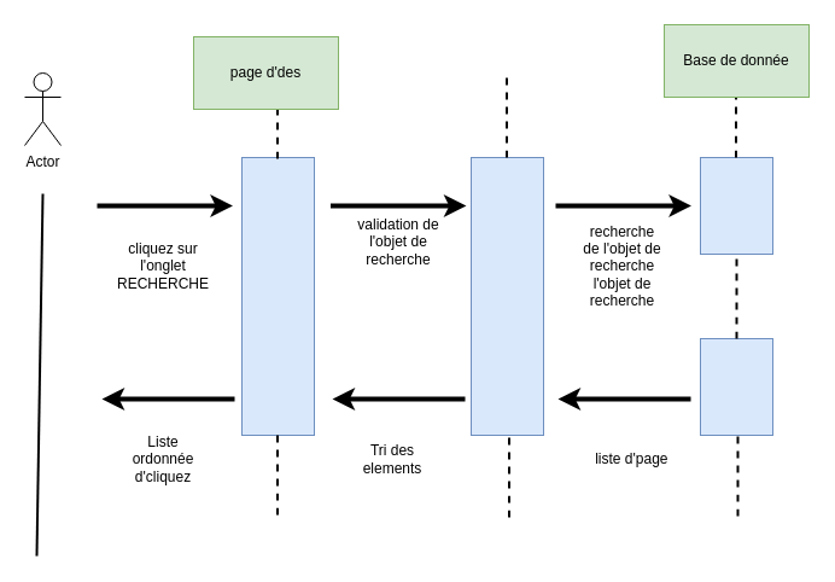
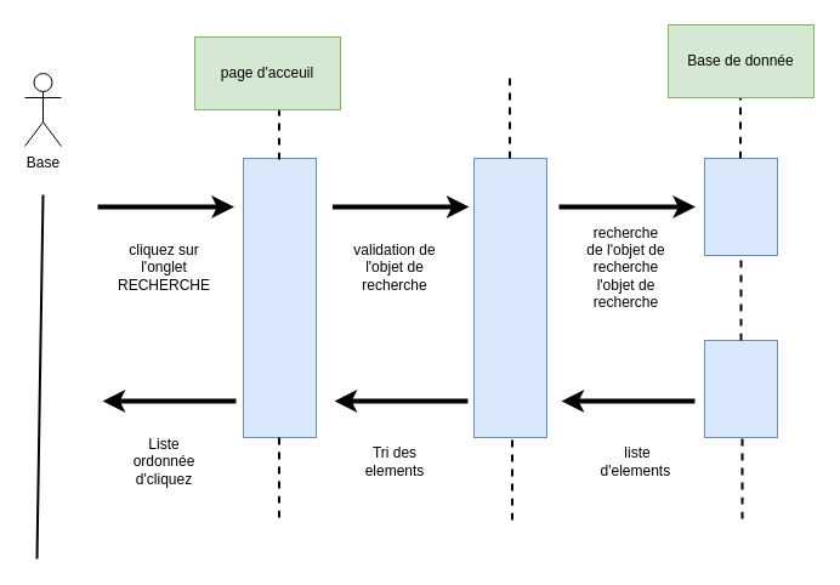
  <mxCell id="0" />
  <mxCell id="1" parent="0" />
- <mxCell id="2" value="Actor" style="shape=umlActor;verticalLabelPosition=bottom;labelBackgroundColor=#ffffff;verticalAlign=top;html=1;outlineConnect=0;" vertex="1" parent="1"><mxGeometry x="20" y="60" width="30" height="60" as="geometry" /></mxCell>
+ <mxCell id="2" value="Base" style="shape=umlActor;verticalLabelPosition=bottom;labelBackgroundColor=#ffffff;verticalAlign=top;html=1;outlineConnect=0;" vertex="1" parent="1"><mxGeometry x="20" y="60" width="30" height="60" as="geometry" /></mxCell>
  <mxCell id="3" value="" style="rounded=0;whiteSpace=wrap;html=1;fillColor=#dae8fc;strokeColor=#6c8ebf;" vertex="1" parent="1"><mxGeometry x="200" y="130" width="60" height="230" as="geometry" /></mxCell>
  <mxCell id="4" value="" style="rounded=0;whiteSpace=wrap;html=1;fillColor=#dae8fc;strokeColor=#6c8ebf;" vertex="1" parent="1"><mxGeometry x="390" y="130" width="60" height="230" as="geometry" /></mxCell>
  <mxCell id="5" value="" style="rounded=0;whiteSpace=wrap;html=1;fillColor=#dae8fc;strokeColor=#6c8ebf;" vertex="1" parent="1"><mxGeometry x="580" y="130" width="60" height="80" as="geometry" /></mxCell>
  <mxCell id="6" value="" style="rounded=0;whiteSpace=wrap;html=1;fillColor=#dae8fc;strokeColor=#6c8ebf;" vertex="1" parent="1"><mxGeometry x="580" y="280" width="60" height="80" as="geometry" /></mxCell>
  <mxCell id="7" value="" style="endArrow=classic;html=1;strokeColor=#000000;strokeWidth=4;entryX=-0.067;entryY=0.174;entryDx=0;entryDy=0;entryPerimeter=0;" edge="1" parent="1" target="4"><mxGeometry width="50" height="50" relative="1" as="geometry"><mxPoint x="273.5" y="170" as="sourcePoint" /><mxPoint x="383.5" y="170" as="targetPoint" /></mxGeometry></mxCell>
  <mxCell id="8" value="" style="endArrow=classic;html=1;strokeColor=#000000;strokeWidth=4;entryX=-0.067;entryY=0.174;entryDx=0;entryDy=0;entryPerimeter=0;" edge="1" parent="1"><mxGeometry width="50" height="50" relative="1" as="geometry"><mxPoint x="460" y="170" as="sourcePoint" /><mxPoint x="572.48" y="170.02" as="targetPoint" /></mxGeometry></mxCell>
  <mxCell id="9" value="" style="endArrow=classic;html=1;strokeColor=#000000;strokeWidth=4;entryX=-0.067;entryY=0.174;entryDx=0;entryDy=0;entryPerimeter=0;" edge="1" parent="1"><mxGeometry width="50" height="50" relative="1" as="geometry"><mxPoint x="80" y="170" as="sourcePoint" /><mxPoint x="192.48" y="170.02" as="targetPoint" /></mxGeometry></mxCell>
  <mxCell id="10" value="" style="endArrow=none;dashed=1;html=1;strokeColor=#000000;strokeWidth=2;exitX=0.5;exitY=0;exitDx=0;exitDy=0;entryX=0.5;entryY=1;entryDx=0;entryDy=0;" edge="1" parent="1" source="6" target="5"><mxGeometry width="50" height="50" relative="1" as="geometry"><mxPoint x="615" y="270" as="sourcePoint" /><mxPoint x="615" y="220" as="targetPoint" /><Array as="points"><mxPoint x="610" y="270" /></Array></mxGeometry></mxCell>
  <mxCell id="11" value="" style="endArrow=none;dashed=1;html=1;strokeColor=#000000;strokeWidth=2;exitX=0.5;exitY=0;exitDx=0;exitDy=0;entryX=0.5;entryY=1;entryDx=0;entryDy=0;" edge="1" parent="1"><mxGeometry width="50" height="50" relative="1" as="geometry"><mxPoint x="611" y="427" as="sourcePoint" /><mxPoint x="611" y="357" as="targetPoint" /><Array as="points"><mxPoint x="611" y="417" /></Array></mxGeometry></mxCell>
  <mxCell id="12" value="" style="endArrow=classic;html=1;strokeColor=#000000;strokeWidth=4;" edge="1" parent="1"><mxGeometry width="50" height="50" relative="1" as="geometry"><mxPoint x="194" y="330" as="sourcePoint" /><mxPoint x="84" y="330" as="targetPoint" /></mxGeometry></mxCell>
  <mxCell id="13" value="" style="endArrow=classic;html=1;strokeColor=#000000;strokeWidth=4;" edge="1" parent="1"><mxGeometry width="50" height="50" relative="1" as="geometry"><mxPoint x="385" y="330" as="sourcePoint" /><mxPoint x="275" y="330" as="targetPoint" /></mxGeometry></mxCell>
  <mxCell id="14" value="" style="endArrow=classic;html=1;strokeColor=#000000;strokeWidth=4;" edge="1" parent="1"><mxGeometry width="50" height="50" relative="1" as="geometry"><mxPoint x="572" y="330" as="sourcePoint" /><mxPoint x="462" y="330" as="targetPoint" /></mxGeometry></mxCell>
  <mxCell id="15" value="" style="endArrow=none;dashed=1;html=1;strokeColor=#000000;strokeWidth=2;exitX=0.5;exitY=0;exitDx=0;exitDy=0;entryX=0.5;entryY=1;entryDx=0;entryDy=0;" edge="1" parent="1"><mxGeometry width="50" height="50" relative="1" as="geometry"><mxPoint x="421.5" y="428" as="sourcePoint" /><mxPoint x="421.5" y="358" as="targetPoint" /><Array as="points"><mxPoint x="421.5" y="418" /></Array></mxGeometry></mxCell>
  <mxCell id="16" value="" style="endArrow=none;dashed=1;html=1;strokeColor=#000000;strokeWidth=2;exitX=0.5;exitY=0;exitDx=0;exitDy=0;entryX=0.5;entryY=1;entryDx=0;entryDy=0;" edge="1" parent="1"><mxGeometry width="50" height="50" relative="1" as="geometry"><mxPoint x="229.5" y="426" as="sourcePoint" /><mxPoint x="229.5" y="356" as="targetPoint" /><Array as="points"><mxPoint x="229.5" y="416" /></Array></mxGeometry></mxCell>
  <mxCell id="17" value="" style="endArrow=none;dashed=1;html=1;strokeColor=#000000;strokeWidth=2;exitX=0.5;exitY=0;exitDx=0;exitDy=0;entryX=0.5;entryY=1;entryDx=0;entryDy=0;" edge="1" parent="1"><mxGeometry width="50" height="50" relative="1" as="geometry"><mxPoint x="229.5" y="131" as="sourcePoint" /><mxPoint x="229.5" y="61" as="targetPoint" /><Array as="points"><mxPoint x="229.5" y="121" /></Array></mxGeometry></mxCell>
  <mxCell id="18" value="" style="endArrow=none;dashed=1;html=1;strokeColor=#000000;strokeWidth=2;exitX=0.5;exitY=0;exitDx=0;exitDy=0;entryX=0.5;entryY=1;entryDx=0;entryDy=0;" edge="1" parent="1"><mxGeometry width="50" height="50" relative="1" as="geometry"><mxPoint x="419.5" y="130" as="sourcePoint" /><mxPoint x="419.5" y="60" as="targetPoint" /><Array as="points"><mxPoint x="419.5" y="120" /></Array></mxGeometry></mxCell>
  <mxCell id="19" value="" style="endArrow=none;dashed=1;html=1;strokeColor=#000000;strokeWidth=2;exitX=0.5;exitY=0;exitDx=0;exitDy=0;entryX=0.5;entryY=1;entryDx=0;entryDy=0;" edge="1" parent="1"><mxGeometry width="50" height="50" relative="1" as="geometry"><mxPoint x="609.5" y="130" as="sourcePoint" /><mxPoint x="609.5" y="60" as="targetPoint" /><Array as="points"><mxPoint x="609.5" y="120" /></Array></mxGeometry></mxCell>
  <mxCell id="20" value="cliquez sur l'onglet RECHERCHE" style="text;html=1;strokeColor=none;fillColor=none;align=center;verticalAlign=middle;whiteSpace=wrap;rounded=0;" vertex="1" parent="1"><mxGeometry x="100" y="180" width="70" height="80" as="geometry" /></mxCell>
- <mxCell id="21" value="page d'des" style="rounded=0;whiteSpace=wrap;html=1;fillColor=#d5e8d4;strokeColor=#82b366;" vertex="1" parent="1"><mxGeometry x="160" y="30" width="120" height="60" as="geometry" /></mxCell>
+ <mxCell id="21" value="page d'acceuil" style="rounded=0;whiteSpace=wrap;html=1;fillColor=#d5e8d4;strokeColor=#82b366;" vertex="1" parent="1"><mxGeometry x="160" y="30" width="120" height="60" as="geometry" /></mxCell>
  <mxCell id="22" value="Base de donnée" style="rounded=0;whiteSpace=wrap;html=1;fillColor=#d5e8d4;strokeColor=#82b366;" vertex="1" parent="1"><mxGeometry x="550" y="20" width="120" height="60" as="geometry" /></mxCell>
  <mxCell id="23" value="&lt;font face=&quot;helvetica&quot;&gt;recherche de&amp;nbsp;&lt;/font&gt;l'objet de recherche&lt;font face=&quot;helvetica&quot;&gt;&lt;br&gt;&lt;/font&gt;l'objet de recherche" style="text;html=1;strokeColor=none;fillColor=none;align=center;verticalAlign=middle;whiteSpace=wrap;rounded=0;" vertex="1" parent="1"><mxGeometry x="481" y="175" width="69" height="90" as="geometry" /></mxCell>
- <mxCell id="24" value="validation de l'objet de recherche" style="text;html=1;strokeColor=none;fillColor=none;align=center;verticalAlign=middle;whiteSpace=wrap;rounded=0;" vertex="1" parent="1"><mxGeometry x="295" y="160" width="70" height="80" as="geometry" /></mxCell>
- <mxCell id="25" value="liste d'page&amp;nbsp;" style="text;html=1;strokeColor=none;fillColor=none;align=center;verticalAlign=middle;whiteSpace=wrap;rounded=0;" vertex="1" parent="1"><mxGeometry x="490" y="340" width="70" height="80" as="geometry" /></mxCell>
+ <mxCell id="24" value="validation de l'objet de recherche" style="text;html=1;strokeColor=none;fillColor=none;align=center;verticalAlign=middle;whiteSpace=wrap;rounded=0;" vertex="1" parent="1"><mxGeometry x="290" y="180" width="70" height="80" as="geometry" /></mxCell>
+ <mxCell id="25" value="liste d'elements&amp;nbsp;" style="text;html=1;strokeColor=none;fillColor=none;align=center;verticalAlign=middle;whiteSpace=wrap;rounded=0;" vertex="1" parent="1"><mxGeometry x="490" y="340" width="70" height="80" as="geometry" /></mxCell>
  <mxCell id="26" value="Tri des elements" style="text;html=1;strokeColor=none;fillColor=none;align=center;verticalAlign=middle;whiteSpace=wrap;rounded=0;" vertex="1" parent="1"><mxGeometry x="290" y="340" width="70" height="80" as="geometry" /></mxCell>
  <mxCell id="27" value="Liste ordonnée d'cliquez" style="text;html=1;strokeColor=none;fillColor=none;align=center;verticalAlign=middle;whiteSpace=wrap;rounded=0;" vertex="1" parent="1"><mxGeometry x="100" y="340" width="70" height="80" as="geometry" /></mxCell>
  <mxCell id="28" value="" style="endArrow=none;html=1;strokeColor=#000000;strokeWidth=2;" edge="1" parent="1"><mxGeometry width="50" height="50" relative="1" as="geometry"><mxPoint x="30" y="460" as="sourcePoint" /><mxPoint x="35" y="160" as="targetPoint" /></mxGeometry></mxCell>
